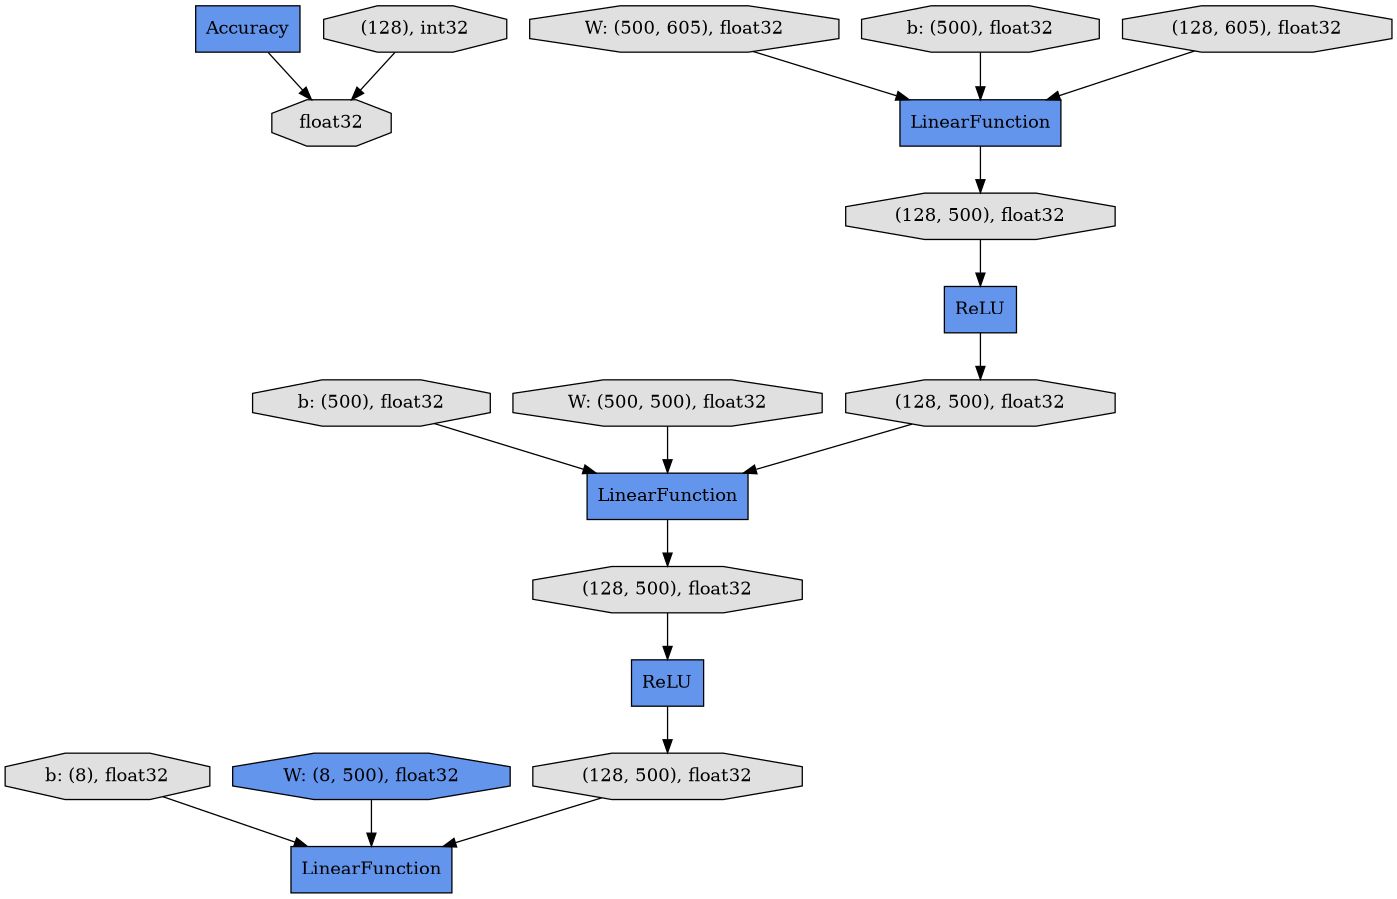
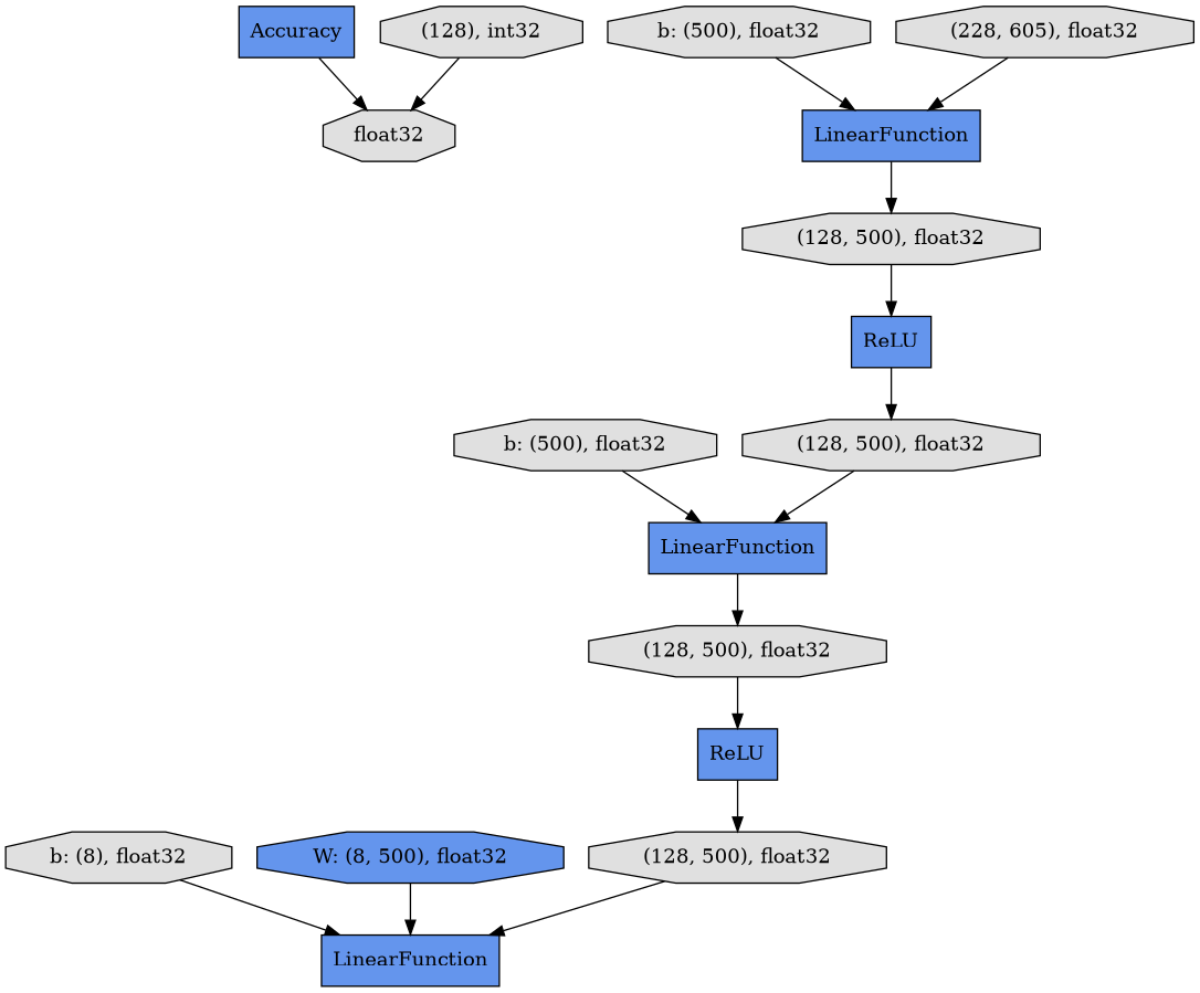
  digraph {
    rankdir=TB
    node [fillcolor="#E0E0E0" shape=octagon style=filled]
    n1 [fillcolor="#6495ED" label=Accuracy shape=record]
    n2 [label=float32]
    n3 [fillcolor="#6495ED" label=ReLU shape=record]
    n4 [label="(128, 500), float32"]
    n5 [fillcolor="#6495ED" label=LinearFunction shape=record]
    n6 [label="b: (500), float32"]
    n7 [label="(128, 500), float32"]
    n8 [label="(128), int32"]
    n9 [label="b: (8), float32"]
    n10 [fillcolor="#6495ED" label=LinearFunction shape=record]
    n11 [fillcolor="#6495ED" label=LinearFunction shape=record]
    n12 [label="(128, 500), float32"]
-   n13 [label="W: (500, 500), float32"]
-   n14 [label="W: (500, 605), float32"]
    n15 [fillcolor="#6495ED" label=ReLU shape=record]
    n16 [label="(128, 500), float32"]
    n17 [fillcolor="#6495ED" label="W: (8, 500), float32"]
    n18 [label="b: (500), float32"]
-   n19 [label="(128, 605), float32"]
+   n19 [label="(228, 605), float32"]
    n1 -> n2
    n3 -> n4
    n4 -> n5
    n5 -> n7
    n6 -> n5
    n7 -> n15
    n8 -> n2
    n9 -> n10
    n11 -> n12
    n12 -> n3
-   n13 -> n5
-   n14 -> n11
    n15 -> n16
    n16 -> n10
    n17 -> n10
    n18 -> n11
    n19 -> n11
  }
